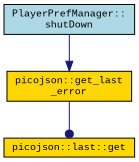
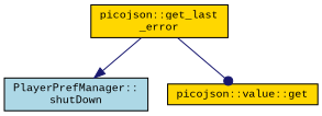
  digraph {
    fontname="Liberation Mono"
    rankdir=TB
    node [color=black fillcolor=gold fontname="Liberation Mono" fontsize=10 shape=record style=filled]
    edge [color=midnightblue fontname="Liberation Mono" fontsize=10 labelfontname=Helvetica labelfontsize=10 style=solid]
    n1 [fillcolor=lightblue fontcolor=black height=0.2 label="PlayerPrefManager::\lshutDown" width=0.4]
    n2 [height=0.2 label="picojson::get_last\l_error" width=0.4]
-   n3 [height=0.2 label="picojson::last::get" width=0.4]
-   n1 -> n2 [arrowhead=normal]
+   n3 [height=0.2 label="picojson::value::get" width=0.4]
+   n2 -> n1 [arrowhead=normal]
    n2 -> n3 [arrowhead=dot]
  }
